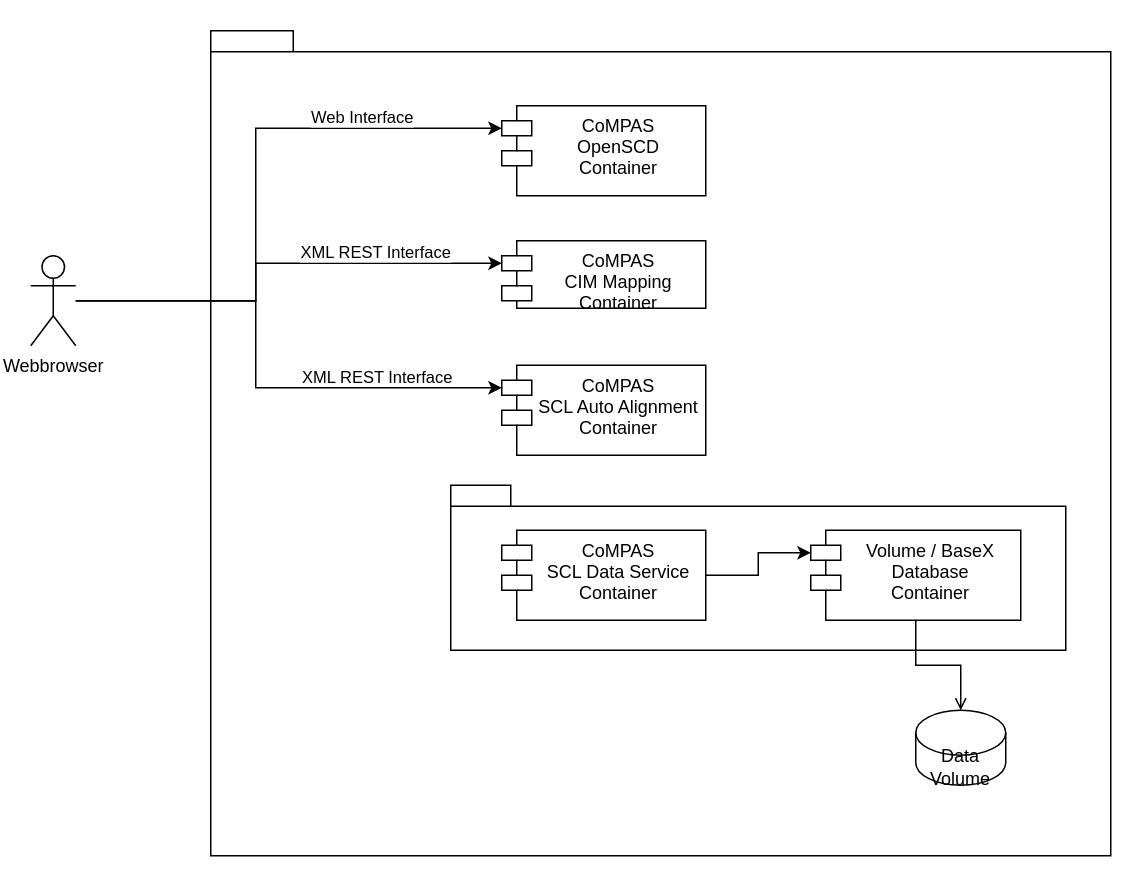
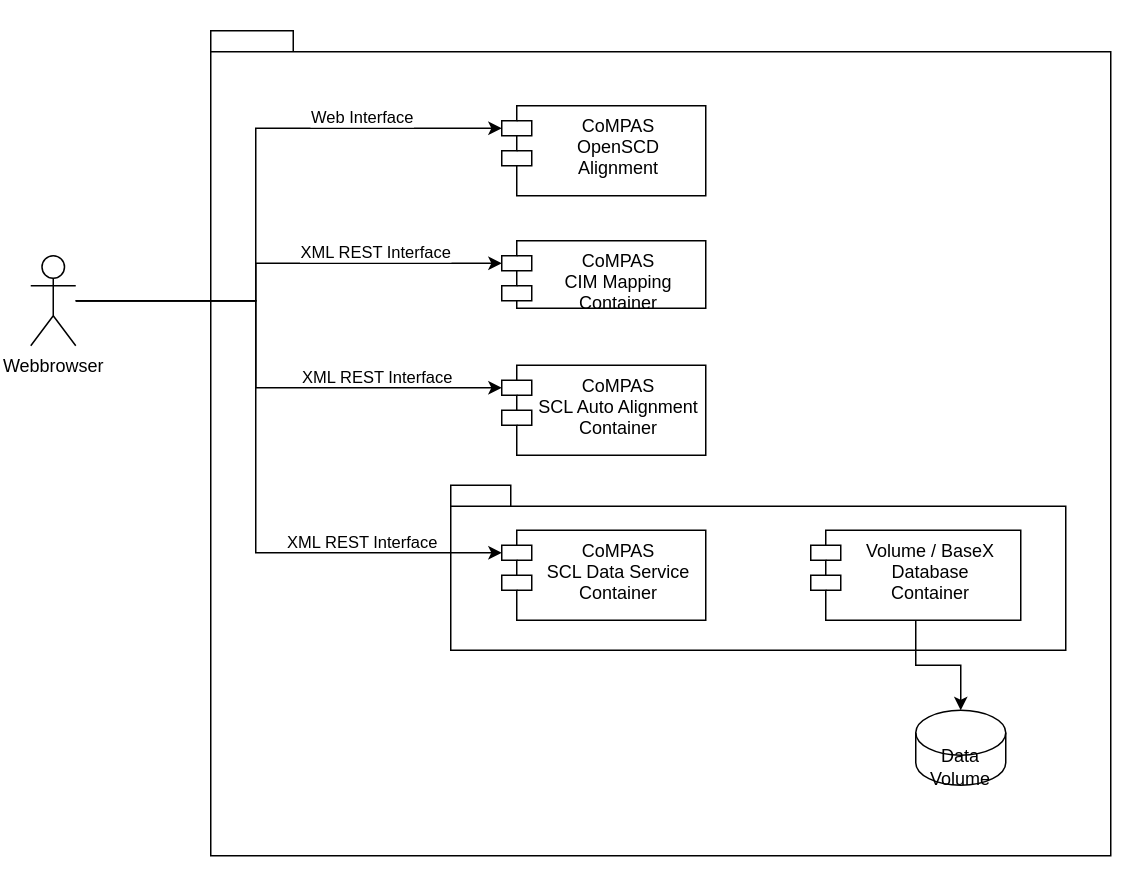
  <mxCell id="0" />
  <mxCell id="1" parent="0" />
  <mxCell id="2" value="" style="shape=folder;fontStyle=1;spacingTop=10;tabWidth=40;tabHeight=14;tabPosition=left;html=1;" parent="1" vertex="1"><mxGeometry x="140" y="20" width="600" height="550" as="geometry" /></mxCell>
  <mxCell id="3" value="" style="shape=folder;fontStyle=1;spacingTop=10;tabWidth=40;tabHeight=14;tabPosition=left;html=1;" parent="1" vertex="1"><mxGeometry x="300" y="323" width="410" height="110" as="geometry" /></mxCell>
  <mxCell id="4" style="edgeStyle=orthogonalEdgeStyle;rounded=0;orthogonalLoop=1;jettySize=auto;html=1;entryX=0;entryY=0;entryDx=0;entryDy=15;entryPerimeter=0;" parent="1" source="10" target="11" edge="1"><mxGeometry relative="1" as="geometry"><Array as="points"><mxPoint x="170" y="200" /><mxPoint x="170" y="85" /></Array></mxGeometry></mxCell>
  <mxCell id="5" value="Web Interface" style="edgeLabel;html=1;align=center;verticalAlign=middle;resizable=0;points=[];" parent="4" vertex="1" connectable="0"><mxGeometry x="0.515" y="-1" relative="1" as="geometry"><mxPoint x="3" y="-9" as="offset" /></mxGeometry></mxCell>
  <mxCell id="6" style="edgeStyle=orthogonalEdgeStyle;rounded=0;orthogonalLoop=1;jettySize=auto;html=1;entryX=0;entryY=0;entryDx=0;entryDy=15;entryPerimeter=0;" parent="1" source="10" target="12" edge="1"><mxGeometry relative="1" as="geometry"><Array as="points"><mxPoint x="170" y="200" /><mxPoint x="170" y="175" /></Array></mxGeometry></mxCell>
  <mxCell id="7" value="XML REST Interface" style="edgeLabel;html=1;align=center;verticalAlign=middle;resizable=0;points=[];" parent="6" vertex="1" connectable="0"><mxGeometry x="0.453" y="-2" relative="1" as="geometry"><mxPoint y="-10" as="offset" /></mxGeometry></mxCell>
+ <mxCell id="8" style="edgeStyle=orthogonalEdgeStyle;rounded=0;orthogonalLoop=1;jettySize=auto;html=1;entryX=0;entryY=0;entryDx=0;entryDy=15;entryPerimeter=0;" parent="1" source="10" target="14" edge="1"><mxGeometry relative="1" as="geometry"><Array as="points"><mxPoint x="170" y="200" /><mxPoint x="170" y="368" /></Array></mxGeometry></mxCell>
+ <mxCell id="9" value="XML REST Interface" style="edgeLabel;html=1;align=center;verticalAlign=middle;resizable=0;points=[];" parent="8" vertex="1" connectable="0"><mxGeometry x="0.534" y="4" relative="1" as="geometry"><mxPoint x="11" y="-4" as="offset" /></mxGeometry></mxCell>
  <mxCell id="10" value="Webbrowser" style="shape=umlActor;verticalLabelPosition=bottom;verticalAlign=top;html=1;" parent="1" vertex="1"><mxGeometry x="20" y="170" width="30" height="60" as="geometry" /></mxCell>
- <mxCell id="11" value="CoMPAS &#10;OpenSCD&#10;Container" style="shape=module;align=left;spacingLeft=20;align=center;verticalAlign=top;" parent="1" vertex="1"><mxGeometry x="334" y="70" width="136" height="60" as="geometry" /></mxCell>
+ <mxCell id="11" value="CoMPAS &#10;OpenSCD&#10;Alignment" style="shape=module;align=left;spacingLeft=20;align=center;verticalAlign=top;" parent="1" vertex="1"><mxGeometry x="334" y="70" width="136" height="60" as="geometry" /></mxCell>
  <mxCell id="12" value="CoMPAS &#10;CIM Mapping&#10;Container" style="shape=module;align=left;spacingLeft=20;align=center;verticalAlign=top;" parent="1" vertex="1"><mxGeometry x="334" y="160" width="136" height="45" as="geometry" /></mxCell>
- <mxCell id="13" style="edgeStyle=orthogonalEdgeStyle;rounded=0;orthogonalLoop=1;jettySize=auto;html=1;entryX=0;entryY=0;entryDx=0;entryDy=15;entryPerimeter=0;" parent="1" source="14" target="16" edge="1"><mxGeometry relative="1" as="geometry" /></mxCell>
  <mxCell id="14" value="CoMPAS &#10;SCL Data Service&#10;Container" style="shape=module;align=left;spacingLeft=20;align=center;verticalAlign=top;" parent="1" vertex="1"><mxGeometry x="334" y="353" width="136" height="60" as="geometry" /></mxCell>
- <mxCell id="15" style="edgeStyle=orthogonalEdgeStyle;rounded=0;orthogonalLoop=1;jettySize=auto;html=1;entryX=0.5;entryY=0;entryDx=0;entryDy=0;entryPerimeter=0;endArrow=open;" parent="1" source="16" target="17" edge="1"><mxGeometry relative="1" as="geometry" /></mxCell>
+ <mxCell id="15" style="edgeStyle=orthogonalEdgeStyle;rounded=0;orthogonalLoop=1;jettySize=auto;html=1;entryX=0.5;entryY=0;entryDx=0;entryDy=0;entryPerimeter=0;" parent="1" source="16" target="17" edge="1"><mxGeometry relative="1" as="geometry" /></mxCell>
  <mxCell id="16" value="Volume / BaseX&#10;Database&#10;Container" style="shape=module;align=left;spacingLeft=20;align=center;verticalAlign=top;" parent="1" vertex="1"><mxGeometry x="540" y="353" width="140" height="60" as="geometry" /></mxCell>
  <mxCell id="17" value="Data&lt;br&gt;Volume" style="shape=cylinder3;whiteSpace=wrap;html=1;boundedLbl=1;backgroundOutline=1;size=15;" parent="1" vertex="1"><mxGeometry x="610" y="473" width="60" height="50" as="geometry" /></mxCell>
  <mxCell id="18" value="CoMPAS &#10;SCL Auto Alignment&#10;Container" style="shape=module;align=left;spacingLeft=20;align=center;verticalAlign=top;" vertex="1" parent="1"><mxGeometry x="334" y="243" width="136" height="60" as="geometry" /></mxCell>
  <mxCell id="19" style="edgeStyle=orthogonalEdgeStyle;rounded=0;orthogonalLoop=1;jettySize=auto;html=1;entryX=0;entryY=0;entryDx=0;entryDy=15;entryPerimeter=0;" edge="1" parent="1" target="18"><mxGeometry relative="1" as="geometry"><Array as="points"><mxPoint x="170" y="200" /><mxPoint x="170" y="258" /></Array><mxPoint x="50" y="200" as="sourcePoint" /><mxPoint x="344" y="185" as="targetPoint" /></mxGeometry></mxCell>
  <mxCell id="20" value="XML REST Interface" style="edgeLabel;html=1;align=center;verticalAlign=middle;resizable=0;points=[];" vertex="1" connectable="0" parent="19"><mxGeometry x="0.453" y="-2" relative="1" as="geometry"><mxPoint x="10" y="-10" as="offset" /></mxGeometry></mxCell>
